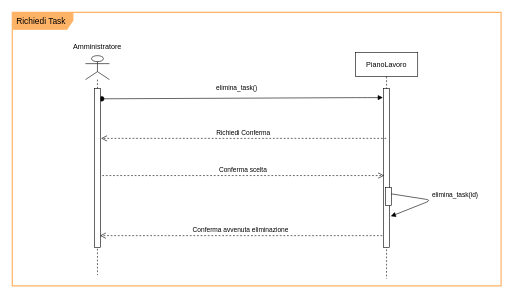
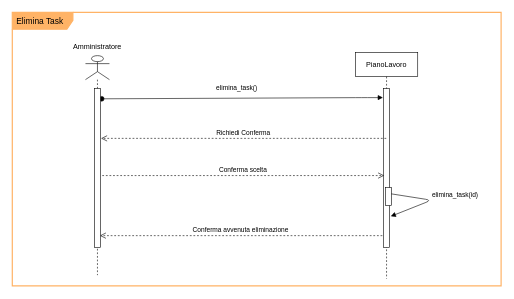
  <mxCell id="0" />
  <mxCell id="1" parent="0" />
  <mxCell id="2" value="" style="shape=umlLifeline;participant=umlActor;perimeter=lifelinePerimeter;whiteSpace=wrap;html=1;container=1;collapsible=0;recursiveResize=0;verticalAlign=top;spacingTop=36;outlineConnect=0;" vertex="1" parent="1"><mxGeometry x="142" y="92" width="40" height="366" as="geometry" /></mxCell>
  <mxCell id="3" value="elimina_task()" style="html=1;verticalAlign=bottom;startArrow=oval;startFill=1;endArrow=block;startSize=8;exitX=1.2;exitY=0.064;exitDx=0;exitDy=0;exitPerimeter=0;" edge="1" parent="1" source="11"><mxGeometry x="-0.04" y="8" width="60" relative="1" as="geometry"><mxPoint x="242" y="172" as="sourcePoint" /><mxPoint x="638" y="162" as="targetPoint" /><Array as="points"><mxPoint x="602" y="162" /></Array><mxPoint as="offset" /></mxGeometry></mxCell>
  <mxCell id="4" value="PianoLavoro" style="shape=umlLifeline;perimeter=lifelinePerimeter;container=1;collapsible=0;recursiveResize=0;rounded=0;shadow=0;strokeWidth=1;" vertex="1" parent="1"><mxGeometry x="592" y="87" width="104" height="377" as="geometry" /></mxCell>
  <mxCell id="5" value="" style="points=[];perimeter=orthogonalPerimeter;rounded=0;shadow=0;strokeWidth=1;" vertex="1" parent="1"><mxGeometry x="639" y="147" width="10" height="265" as="geometry" /></mxCell>
  <mxCell id="6" value="elimina_task(id)" style="verticalAlign=bottom;endArrow=block;shadow=0;strokeWidth=1;entryX=1.5;entryY=0.744;entryDx=0;entryDy=0;entryPerimeter=0;exitX=1;exitY=0.633;exitDx=0;exitDy=0;exitPerimeter=0;" edge="1" parent="1"><mxGeometry x="-0.016" y="40" relative="1" as="geometry"><mxPoint x="649" y="322" as="sourcePoint" /><mxPoint x="651" y="359.97" as="targetPoint" /><Array as="points"><mxPoint x="719" y="333.01" /></Array><mxPoint x="25" y="-37" as="offset" /></mxGeometry></mxCell>
  <mxCell id="7" value="" style="points=[];perimeter=orthogonalPerimeter;rounded=0;shadow=0;strokeWidth=1;" vertex="1" parent="1"><mxGeometry x="642" y="312" width="10" height="30" as="geometry" /></mxCell>
  <mxCell id="8" value="Richiedi Conferma" style="verticalAlign=bottom;endArrow=open;dashed=1;endSize=8;shadow=0;strokeWidth=1;entryX=1.1;entryY=0.313;entryDx=0;entryDy=0;entryPerimeter=0;" edge="1" parent="1" source="4" target="11"><mxGeometry relative="1" as="geometry"><mxPoint x="162" y="232" as="targetPoint" /><mxPoint x="382" y="232.5" as="sourcePoint" /></mxGeometry></mxCell>
  <mxCell id="9" value="Conferma scelta" style="verticalAlign=bottom;endArrow=open;dashed=1;endSize=8;shadow=0;strokeWidth=1;entryX=0.1;entryY=0.547;entryDx=0;entryDy=0;entryPerimeter=0;exitX=1.3;exitY=0.547;exitDx=0;exitDy=0;exitPerimeter=0;" edge="1" parent="1" source="11" target="5"><mxGeometry relative="1" as="geometry"><mxPoint x="622" y="292" as="targetPoint" /><mxPoint x="362" y="292" as="sourcePoint" /></mxGeometry></mxCell>
  <mxCell id="10" value="Conferma avvenuta eliminazione" style="verticalAlign=bottom;endArrow=open;dashed=1;endSize=8;shadow=0;strokeWidth=1;exitX=-0.2;exitY=0.925;exitDx=0;exitDy=0;exitPerimeter=0;entryX=0.9;entryY=0.925;entryDx=0;entryDy=0;entryPerimeter=0;" edge="1" parent="1" source="5" target="11"><mxGeometry relative="1" as="geometry"><mxPoint x="222" y="392" as="targetPoint" /><mxPoint x="442" y="392.5" as="sourcePoint" /></mxGeometry></mxCell>
  <mxCell id="11" value="" style="points=[];perimeter=orthogonalPerimeter;rounded=0;shadow=0;strokeWidth=1;" vertex="1" parent="1"><mxGeometry x="157" y="147" width="10" height="265" as="geometry" /></mxCell>
  <mxCell id="12" value="&lt;div&gt;Amministratore&lt;/div&gt;" style="text;html=1;strokeColor=none;fillColor=none;align=center;verticalAlign=middle;whiteSpace=wrap;rounded=0;" vertex="1" parent="1"><mxGeometry x="142" y="67" width="40" height="20" as="geometry" /></mxCell>
- <mxCell id="13" value="&lt;font style=&quot;font-size: 14px&quot;&gt;Richiedi Task&lt;/font&gt;" style="shape=umlFrame;whiteSpace=wrap;html=1;width=101;height=28;boundedLbl=1;verticalAlign=middle;align=left;spacingLeft=5;fillColor=#FFB366;strokeColor=#FFB366;strokeWidth=2;" vertex="1" parent="1"><mxGeometry x="20" y="20" width="815" height="456" as="geometry" /></mxCell>
+ <mxCell id="13" value="&lt;font style=&quot;font-size: 14px&quot;&gt;Elimina Task&lt;/font&gt;" style="shape=umlFrame;whiteSpace=wrap;html=1;width=101;height=28;boundedLbl=1;verticalAlign=middle;align=left;spacingLeft=5;fillColor=#FFB366;strokeColor=#FFB366;strokeWidth=2;" vertex="1" parent="1"><mxGeometry x="20" y="20" width="815" height="456" as="geometry" /></mxCell>
